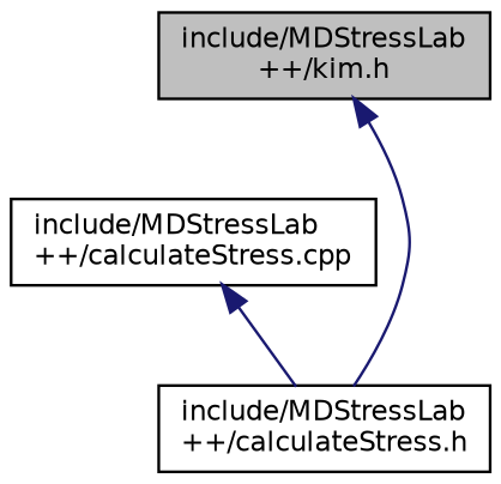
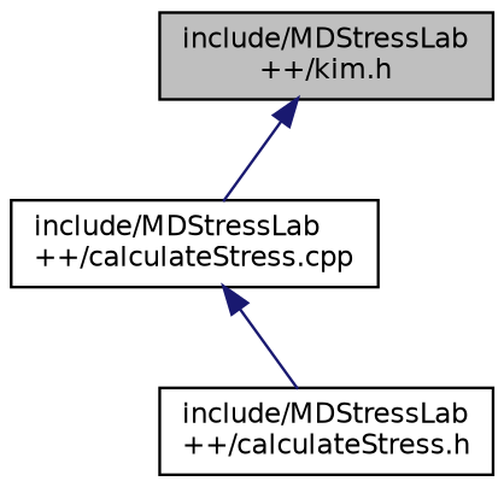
  digraph {
    node [color=black fillcolor=white fontname=Helvetica fontsize=10 shape=record style=filled]
    edge [color=midnightblue dir=back fontname=Helvetica fontsize=10 labelfontname=Helvetica labelfontsize=10 style=solid]
    n1 [fillcolor=grey75 fontcolor=black height=0.2 label="include/MDStressLab\l++/kim.h" width=0.4]
    n2 [height=0.2 label="include/MDStressLab\l++/calculateStress.cpp" width=0.4]
    n3 [height=0.2 label="include/MDStressLab\l++/calculateStress.h" width=0.4]
-   n1 -> n3
+   n1 -> n2
    n2 -> n3
  }
